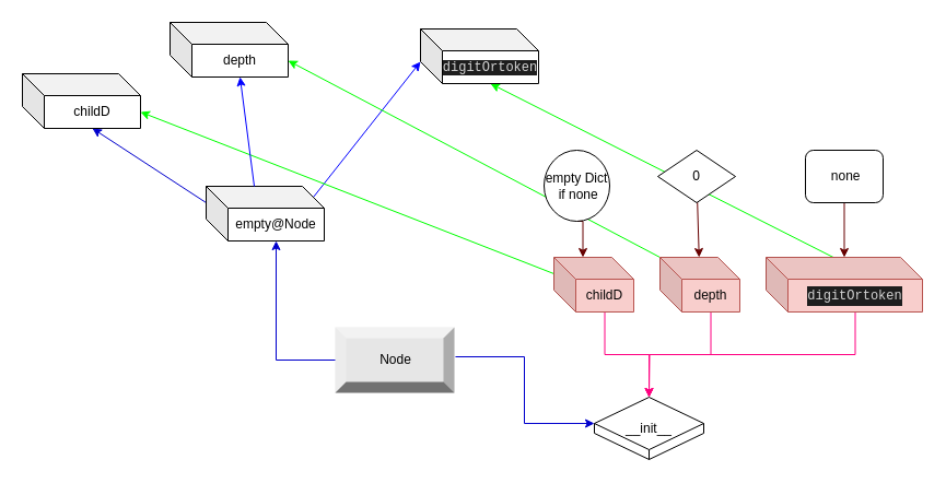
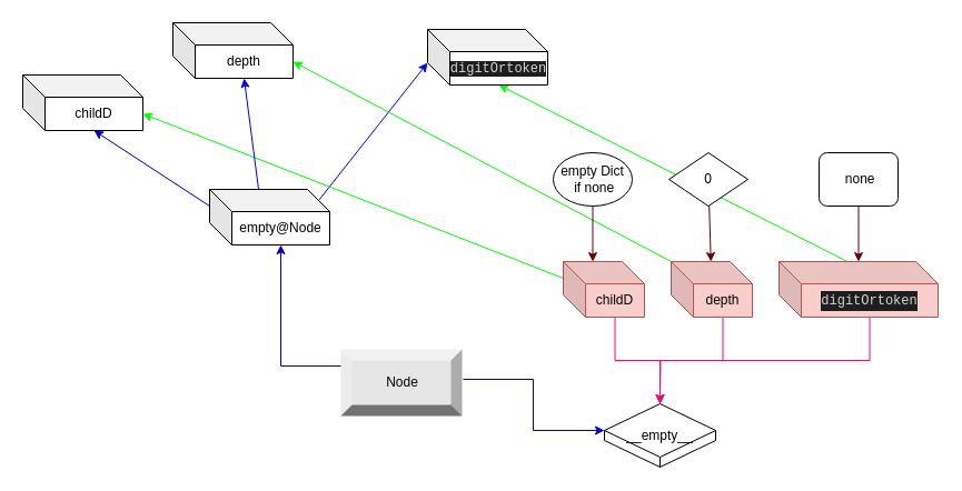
  <mxCell id="0" />
  <mxCell id="1" parent="0" />
- <mxCell id="2" value="Node" style="labelPosition=center;verticalLabelPosition=middle;align=center;html=1;shape=mxgraph.basic.shaded_button;dx=10;fillColor=#E6E6E6;strokeColor=none;fontColor=#000000;" vertex="1" parent="1"><mxGeometry x="306" y="299" width="109" height="60" as="geometry" /></mxCell>
+ <mxCell id="2" value="Node" style="labelPosition=center;verticalLabelPosition=middle;align=center;html=1;shape=mxgraph.basic.shaded_button;dx=10;fillColor=#E6E6E6;strokeColor=none;fontColor=#000000;" vertex="1" parent="1"><mxGeometry x="306" y="314" width="109" height="60" as="geometry" /></mxCell>
  <mxCell id="3" style="edgeStyle=orthogonalEdgeStyle;rounded=0;orthogonalLoop=1;jettySize=auto;html=1;exitX=0;exitY=0;exitDx=0;exitDy=24.008;exitPerimeter=0;entryX=1.009;entryY=0.45;entryDx=0;entryDy=0;entryPerimeter=0;strokeColor=#0000CC;startArrow=classic;startFill=1;endArrow=none;endFill=0;" edge="1" parent="1" source="4" target="2"><mxGeometry relative="1" as="geometry" /></mxCell>
- <mxCell id="4" value="__init__" style="whiteSpace=wrap;html=1;shape=mxgraph.basic.isocube;isoAngle=15;fontColor=#000000;" vertex="1" parent="1"><mxGeometry x="543" y="363" width="100" height="57" as="geometry" /></mxCell>
+ <mxCell id="4" value="__empty__" style="whiteSpace=wrap;html=1;shape=mxgraph.basic.isocube;isoAngle=15;fontColor=#000000;" vertex="1" parent="1"><mxGeometry x="543" y="363" width="100" height="57" as="geometry" /></mxCell>
  <mxCell id="5" style="edgeStyle=orthogonalEdgeStyle;rounded=0;orthogonalLoop=1;jettySize=auto;html=1;exitX=0;exitY=0;exitDx=64;exitDy=50;exitPerimeter=0;strokeColor=#0000CC;startArrow=classic;startFill=1;endArrow=none;endFill=0;" edge="1" parent="1" source="8" target="2"><mxGeometry relative="1" as="geometry"><Array as="points"><mxPoint x="252" y="329" /></Array></mxGeometry></mxCell>
  <mxCell id="6" style="rounded=0;orthogonalLoop=1;jettySize=auto;html=1;exitX=0;exitY=0;exitDx=0;exitDy=15;exitPerimeter=0;entryX=0;entryY=0;entryDx=64;entryDy=50;entryPerimeter=0;strokeColor=#0000CC;startArrow=none;startFill=0;endArrow=classic;endFill=1;" edge="1" parent="1" source="8" target="22"><mxGeometry relative="1" as="geometry" /></mxCell>
  <mxCell id="7" style="edgeStyle=none;rounded=0;orthogonalLoop=1;jettySize=auto;html=1;exitX=0;exitY=0;exitDx=98;exitDy=10;exitPerimeter=0;entryX=0;entryY=0;entryDx=0;entryDy=30;entryPerimeter=0;strokeColor=#0000FF;startArrow=none;startFill=0;endArrow=classic;endFill=1;" edge="1" parent="1" source="8" target="23"><mxGeometry relative="1" as="geometry" /></mxCell>
  <mxCell id="8" value="&lt;font color=&quot;#000000&quot;&gt;&lt;span style=&quot;caret-color: rgb(0, 0, 0);&quot;&gt;empty@Node&lt;/span&gt;&lt;/font&gt;" style="shape=cube;whiteSpace=wrap;html=1;boundedLbl=1;backgroundOutline=1;darkOpacity=0.05;darkOpacity2=0.1;" vertex="1" parent="1"><mxGeometry x="188" y="170" width="108" height="50" as="geometry" /></mxCell>
  <mxCell id="9" style="edgeStyle=orthogonalEdgeStyle;rounded=0;orthogonalLoop=1;jettySize=auto;html=1;exitX=0;exitY=0;exitDx=46.5;exitDy=50;exitPerimeter=0;entryX=0.5;entryY=0;entryDx=0;entryDy=0;entryPerimeter=0;strokeColor=#FF0080;startArrow=none;startFill=0;endArrow=classic;endFill=1;" edge="1" parent="1" source="11" target="4"><mxGeometry relative="1" as="geometry" /></mxCell>
  <mxCell id="10" style="edgeStyle=none;rounded=0;orthogonalLoop=1;jettySize=auto;html=1;exitX=0;exitY=0;exitDx=0;exitDy=15;exitPerimeter=0;entryX=0;entryY=0;entryDx=108;entryDy=35;entryPerimeter=0;strokeColor=#00FF00;startArrow=none;startFill=0;endArrow=classic;endFill=1;" edge="1" parent="1" source="11" target="22"><mxGeometry relative="1" as="geometry" /></mxCell>
  <mxCell id="11" value="childD" style="shape=cube;whiteSpace=wrap;html=1;boundedLbl=1;backgroundOutline=1;darkOpacity=0.05;darkOpacity2=0.1;fillColor=#f8cecc;strokeColor=#b85450;" vertex="1" parent="1"><mxGeometry x="506" y="235" width="73" height="50" as="geometry" /></mxCell>
  <mxCell id="12" style="edgeStyle=orthogonalEdgeStyle;rounded=0;orthogonalLoop=1;jettySize=auto;html=1;exitX=0;exitY=0;exitDx=46.5;exitDy=50;exitPerimeter=0;entryX=0.5;entryY=0;entryDx=0;entryDy=0;entryPerimeter=0;strokeColor=#FF0080;startArrow=none;startFill=0;endArrow=classic;endFill=1;" edge="1" parent="1" source="14" target="4"><mxGeometry relative="1" as="geometry" /></mxCell>
  <mxCell id="13" style="edgeStyle=none;rounded=0;orthogonalLoop=1;jettySize=auto;html=1;exitX=0;exitY=0;exitDx=0;exitDy=0;exitPerimeter=0;entryX=0;entryY=0;entryDx=108;entryDy=35;entryPerimeter=0;strokeColor=#00FF00;startArrow=none;startFill=0;endArrow=classic;endFill=1;" edge="1" parent="1" source="14" target="21"><mxGeometry relative="1" as="geometry" /></mxCell>
  <mxCell id="14" value="depth" style="shape=cube;whiteSpace=wrap;html=1;boundedLbl=1;backgroundOutline=1;darkOpacity=0.05;darkOpacity2=0.1;fillColor=#f8cecc;strokeColor=#b85450;" vertex="1" parent="1"><mxGeometry x="603" y="235" width="73" height="50" as="geometry" /></mxCell>
  <mxCell id="15" style="edgeStyle=orthogonalEdgeStyle;rounded=0;orthogonalLoop=1;jettySize=auto;html=1;exitX=0;exitY=0;exitDx=81.5;exitDy=50;exitPerimeter=0;strokeColor=#FF0080;startArrow=none;startFill=0;endArrow=classic;endFill=1;" edge="1" parent="1" source="17"><mxGeometry relative="1" as="geometry"><mxPoint x="593" y="363" as="targetPoint" /></mxGeometry></mxCell>
  <mxCell id="16" style="edgeStyle=none;rounded=0;orthogonalLoop=1;jettySize=auto;html=1;exitX=0;exitY=0;exitDx=61.5;exitDy=0;exitPerimeter=0;entryX=0;entryY=0;entryDx=64;entryDy=50;entryPerimeter=0;strokeColor=#00FF00;startArrow=none;startFill=0;endArrow=classic;endFill=1;" edge="1" parent="1" source="17" target="23"><mxGeometry relative="1" as="geometry" /></mxCell>
  <mxCell id="17" value="&lt;div style=&quot;text-align: start; color: rgb(212, 212, 212); background-color: rgb(30, 30, 30); font-family: Menlo, Monaco, &amp;quot;Courier New&amp;quot;, monospace; line-height: 18px;&quot;&gt;digitOrtoken&lt;/div&gt;" style="shape=cube;whiteSpace=wrap;html=1;boundedLbl=1;backgroundOutline=1;darkOpacity=0.05;darkOpacity2=0.1;fillColor=#f8cecc;strokeColor=#b85450;" vertex="1" parent="1"><mxGeometry x="700" y="235" width="143" height="50" as="geometry" /></mxCell>
  <mxCell id="18" style="edgeStyle=orthogonalEdgeStyle;rounded=0;orthogonalLoop=1;jettySize=auto;html=1;exitX=0.5;exitY=1;exitDx=0;exitDy=0;entryX=0;entryY=0;entryDx=26.5;entryDy=0;entryPerimeter=0;strokeColor=#660000;startArrow=none;startFill=0;endArrow=classic;endFill=1;" edge="1" parent="1" source="19" target="11"><mxGeometry relative="1" as="geometry" /></mxCell>
- <mxCell id="19" value="empty Dict &amp;nbsp;if none" style="ellipse;whiteSpace=wrap;html=1;" vertex="1" parent="1"><mxGeometry x="497" y="137" width="60" height="65" as="geometry" /></mxCell>
+ <mxCell id="19" value="empty Dict &amp;nbsp;if none" style="ellipse;whiteSpace=wrap;html=1;" vertex="1" parent="1"><mxGeometry x="497" y="137" width="71" height="48" as="geometry" /></mxCell>
  <mxCell id="20" style="rounded=0;orthogonalLoop=1;jettySize=auto;html=1;exitX=0;exitY=0;exitDx=44;exitDy=0;exitPerimeter=0;entryX=0;entryY=0;entryDx=64;entryDy=50;entryPerimeter=0;strokeColor=#0000FF;" edge="1" parent="1" target="21" source="8"><mxGeometry relative="1" as="geometry"><mxPoint x="186.5" y="180" as="sourcePoint" /></mxGeometry></mxCell>
  <mxCell id="21" value="&lt;font color=&quot;#000000&quot;&gt;depth&lt;/font&gt;" style="shape=cube;whiteSpace=wrap;html=1;boundedLbl=1;backgroundOutline=1;darkOpacity=0.05;darkOpacity2=0.1;fontColor=#67AB9F;" vertex="1" parent="1"><mxGeometry x="155" y="20" width="108" height="50" as="geometry" /></mxCell>
  <mxCell id="22" value="&lt;font color=&quot;#000000&quot;&gt;&lt;span style=&quot;caret-color: rgb(0, 0, 0);&quot;&gt;childD&lt;/span&gt;&lt;/font&gt;" style="shape=cube;whiteSpace=wrap;html=1;boundedLbl=1;backgroundOutline=1;darkOpacity=0.05;darkOpacity2=0.1;fontColor=#67AB9F;" vertex="1" parent="1"><mxGeometry x="20" y="67" width="108" height="50" as="geometry" /></mxCell>
  <mxCell id="23" value="&lt;span style=&quot;caret-color: rgb(212, 212, 212); color: rgb(212, 212, 212); font-family: Menlo, Monaco, &amp;quot;Courier New&amp;quot;, monospace; text-align: start; background-color: rgb(30, 30, 30);&quot;&gt;digitOrtoken&lt;/span&gt;" style="shape=cube;whiteSpace=wrap;html=1;boundedLbl=1;backgroundOutline=1;darkOpacity=0.05;darkOpacity2=0.1;fontColor=#67AB9F;" vertex="1" parent="1"><mxGeometry x="384" y="26" width="108" height="50" as="geometry" /></mxCell>
  <mxCell id="24" value="" style="edgeStyle=none;rounded=0;orthogonalLoop=1;jettySize=auto;html=1;strokeColor=#660000;startArrow=none;startFill=0;endArrow=classic;endFill=1;" edge="1" parent="1" source="25" target="14"><mxGeometry relative="1" as="geometry" /></mxCell>
  <mxCell id="25" value="0" style="rhombus;whiteSpace=wrap;html=1;" vertex="1" parent="1"><mxGeometry x="601" y="137" width="71" height="48" as="geometry" /></mxCell>
  <mxCell id="26" value="" style="edgeStyle=none;rounded=0;orthogonalLoop=1;jettySize=auto;html=1;strokeColor=#660000;startArrow=none;startFill=0;endArrow=classic;endFill=1;" edge="1" parent="1" source="27" target="17"><mxGeometry relative="1" as="geometry" /></mxCell>
  <mxCell id="27" value="&amp;nbsp;none" style="whiteSpace=wrap;html=1;rounded=1;" vertex="1" parent="1"><mxGeometry x="736" y="137" width="71" height="48" as="geometry" /></mxCell>
